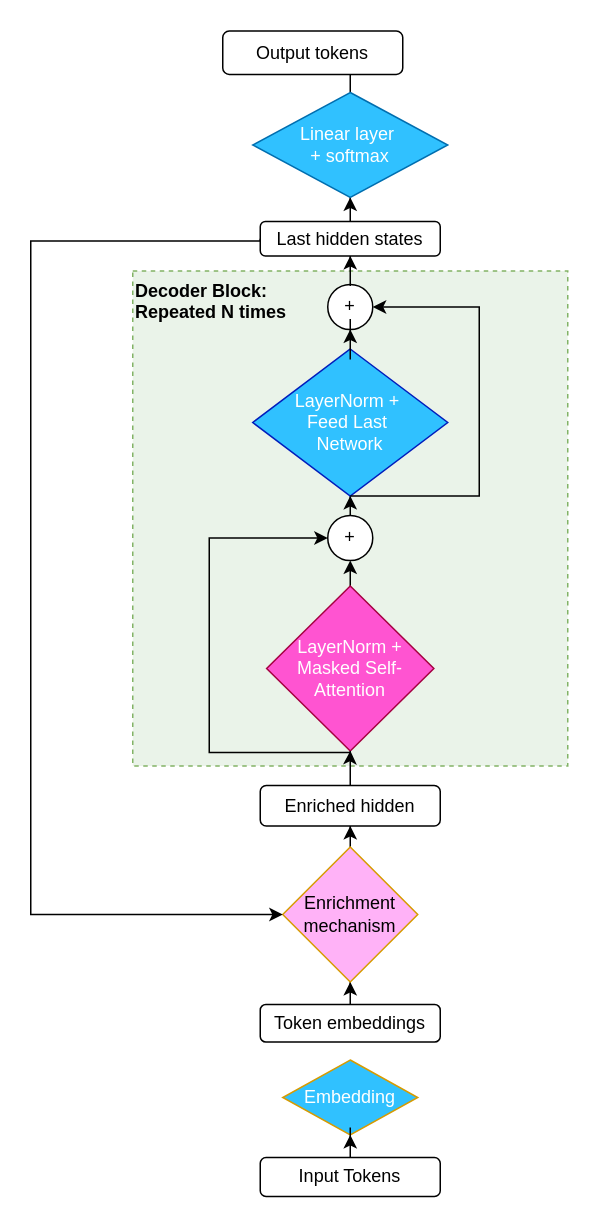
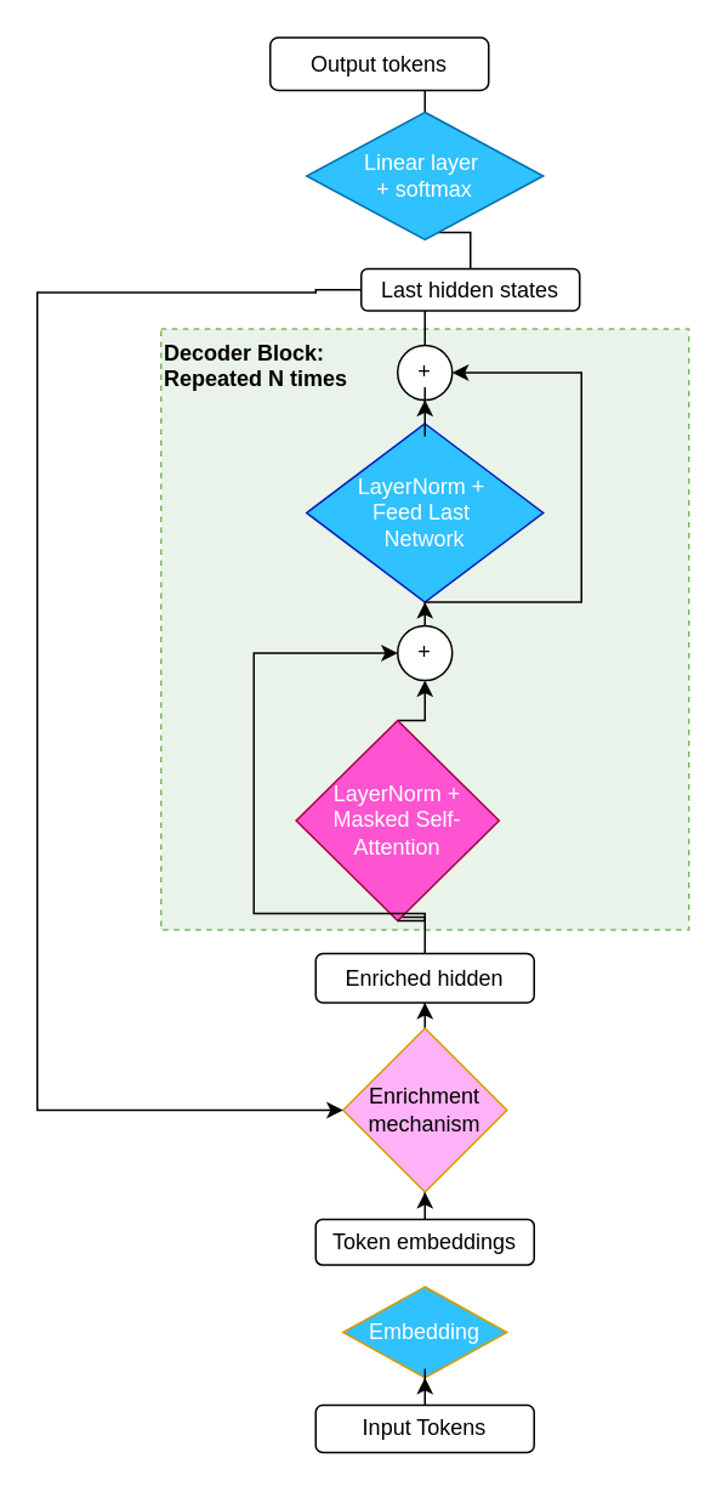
  <mxCell id="0" />
  <mxCell id="1" parent="0" />
  <mxCell id="2" value="Decoder Block:&lt;div&gt;Repeated N times&lt;/div&gt;" style="rounded=0;whiteSpace=wrap;html=1;fillColor=#d5e8d4;strokeColor=#82b366;dashed=1;verticalAlign=top;fontStyle=1;fillOpacity=50;strokeOpacity=100;align=left;" parent="1" vertex="1"><mxGeometry x="88" y="180" width="290" height="330" as="geometry" /></mxCell>
  <mxCell id="3" value="" style="edgeStyle=orthogonalEdgeStyle;rounded=0;orthogonalLoop=1;jettySize=auto;html=1;" parent="1" source="4" target="6" edge="1"><mxGeometry relative="1" as="geometry" /></mxCell>
  <mxCell id="4" value="Token embeddings" style="rounded=1;whiteSpace=wrap;html=1;" parent="1" vertex="1"><mxGeometry x="173" y="669" width="120" height="25" as="geometry" /></mxCell>
  <mxCell id="5" value="" style="edgeStyle=orthogonalEdgeStyle;rounded=0;orthogonalLoop=1;jettySize=auto;html=1;" parent="1" source="6" target="8" edge="1"><mxGeometry relative="1" as="geometry" /></mxCell>
  <mxCell id="6" value="Enrichment mechanism" style="rhombus;whiteSpace=wrap;html=1;fillColor=#FFB2F7;strokeColor=#d79b00;" parent="1" vertex="1"><mxGeometry x="188" y="564" width="90" height="90" as="geometry" /></mxCell>
  <mxCell id="7" value="" style="edgeStyle=orthogonalEdgeStyle;rounded=0;orthogonalLoop=1;jettySize=auto;html=1;" parent="1" source="8" target="10" edge="1"><mxGeometry relative="1" as="geometry" /></mxCell>
  <mxCell id="8" value="Enriched hidden" style="rounded=1;whiteSpace=wrap;html=1;" parent="1" vertex="1"><mxGeometry x="173" y="523" width="120" height="27" as="geometry" /></mxCell>
  <mxCell id="9" style="edgeStyle=orthogonalEdgeStyle;rounded=0;orthogonalLoop=1;jettySize=auto;html=1;exitX=0.5;exitY=0;exitDx=0;exitDy=0;entryX=0.5;entryY=1;entryDx=0;entryDy=0;" parent="1" source="10" target="12" edge="1"><mxGeometry relative="1" as="geometry" /></mxCell>
- <mxCell id="10" value="LayerNorm + Masked Self-Attention" style="rhombus;whiteSpace=wrap;html=1;fillColor=#FF54D1;strokeColor=#A50040;fontColor=#ffffff;" parent="1" vertex="1"><mxGeometry x="177.25" y="390" width="111.5" height="110" as="geometry" /></mxCell>
+ <mxCell id="10" value="LayerNorm + Masked Self-Attention" style="rhombus;whiteSpace=wrap;html=1;fillColor=#FF54D1;strokeColor=#A50040;fontColor=#ffffff;" parent="1" vertex="1"><mxGeometry x="162.25" y="395" width="111.5" height="110" as="geometry" /></mxCell>
  <mxCell id="11" value="" style="edgeStyle=orthogonalEdgeStyle;rounded=0;orthogonalLoop=1;jettySize=auto;html=1;" parent="1" source="12" target="13" edge="1"><mxGeometry relative="1" as="geometry" /></mxCell>
  <mxCell id="12" value="+" style="ellipse;whiteSpace=wrap;html=1;" parent="1" vertex="1"><mxGeometry x="218" y="343" width="30" height="30" as="geometry" /></mxCell>
  <mxCell id="13" value="LayerNorm +&amp;nbsp;&lt;div&gt;Feed Last&amp;nbsp;&lt;div&gt;Network&lt;/div&gt;&lt;/div&gt;" style="rhombus;whiteSpace=wrap;html=1;fillColor=#30C1FF;strokeColor=#001DBC;fontColor=#ffffff;" parent="1" vertex="1"><mxGeometry x="168" y="232" width="130" height="98" as="geometry" /></mxCell>
  <mxCell id="14" value="+" style="ellipse;whiteSpace=wrap;html=1;" parent="1" vertex="1"><mxGeometry x="218" y="189" width="30" height="30" as="geometry" /></mxCell>
  <mxCell id="15" value="" style="edgeStyle=orthogonalEdgeStyle;rounded=0;orthogonalLoop=1;jettySize=auto;html=1;" parent="1" source="13" target="14" edge="1"><mxGeometry relative="1" as="geometry" /></mxCell>
  <mxCell id="16" value="" style="endArrow=classic;html=1;rounded=0;entryX=0;entryY=0.5;entryDx=0;entryDy=0;edgeStyle=orthogonalEdgeStyle;exitX=0.5;exitY=1;exitDx=0;exitDy=0;" parent="1" source="10" target="12" edge="1"><mxGeometry width="50" height="50" relative="1" as="geometry"><mxPoint x="233" y="464" as="sourcePoint" /><mxPoint x="218" y="330" as="targetPoint" /><Array as="points"><mxPoint x="233" y="501" /><mxPoint x="139" y="501" /><mxPoint x="139" y="358" /></Array></mxGeometry></mxCell>
  <mxCell id="17" value="" style="endArrow=classic;html=1;rounded=0;entryX=1;entryY=0.5;entryDx=0;entryDy=0;edgeStyle=orthogonalEdgeStyle;exitX=0.5;exitY=1;exitDx=0;exitDy=0;" parent="1" source="13" target="14" edge="1"><mxGeometry width="50" height="50" relative="1" as="geometry"><mxPoint x="469" y="340" as="sourcePoint" /><mxPoint x="248" y="226" as="targetPoint" /><Array as="points"><mxPoint x="319" y="330" /><mxPoint x="319" y="204" /></Array></mxGeometry></mxCell>
  <mxCell id="18" value="" style="edgeStyle=orthogonalEdgeStyle;rounded=0;orthogonalLoop=1;jettySize=auto;html=1;" parent="1" source="14" target="21" edge="1"><mxGeometry relative="1" as="geometry"><mxPoint x="233" y="290" as="sourcePoint" /></mxGeometry></mxCell>
  <mxCell id="19" value="" style="edgeStyle=orthogonalEdgeStyle;rounded=0;orthogonalLoop=1;jettySize=auto;html=1;" parent="1" source="21" target="23" edge="1"><mxGeometry relative="1" as="geometry" /></mxCell>
  <mxCell id="20" style="edgeStyle=orthogonalEdgeStyle;rounded=0;orthogonalLoop=1;jettySize=auto;html=1;exitX=0;exitY=0.5;exitDx=0;exitDy=0;entryX=0;entryY=0.5;entryDx=0;entryDy=0;" parent="1" target="6" edge="1" source="21"><mxGeometry relative="1" as="geometry"><mxPoint x="188" y="630.25" as="targetPoint" /><Array as="points"><mxPoint x="173" y="160" /><mxPoint x="20" y="160" /><mxPoint x="20" y="609" /></Array><mxPoint x="173" y="101.75" as="sourcePoint" /></mxGeometry></mxCell>
- <mxCell id="21" value="Last hidden states" style="rounded=1;whiteSpace=wrap;html=1;" parent="1" vertex="1"><mxGeometry x="173" y="147" width="120" height="23" as="geometry" /></mxCell>
+ <mxCell id="21" value="Last hidden states" style="rounded=1;whiteSpace=wrap;html=1;" parent="1" vertex="1"><mxGeometry x="198" y="147" width="120" height="23" as="geometry" /></mxCell>
  <mxCell id="22" value="" style="edgeStyle=orthogonalEdgeStyle;rounded=0;orthogonalLoop=1;jettySize=auto;html=1;" parent="1" source="23" target="24" edge="1"><mxGeometry relative="1" as="geometry" /></mxCell>
  <mxCell id="23" value="Linear layer&amp;nbsp;&lt;div&gt;+ softmax&lt;/div&gt;" style="rhombus;whiteSpace=wrap;html=1;rounded=0;fillColor=#30C1FF;fontColor=#ffffff;strokeColor=#006EAF;" parent="1" vertex="1"><mxGeometry x="168" y="61" width="130" height="70" as="geometry" /></mxCell>
  <mxCell id="24" value="Output tokens" style="whiteSpace=wrap;html=1;rounded=1;" parent="1" vertex="1"><mxGeometry x="148" y="20" width="120" height="29" as="geometry" /></mxCell>
  <mxCell id="25" value="Embedding" style="rhombus;whiteSpace=wrap;html=1;fillColor=#30C1FF;strokeColor=#d79b00;fontColor=#FFFFFF;" parent="1" vertex="1"><mxGeometry x="188" y="706" width="90" height="50" as="geometry" /></mxCell>
  <mxCell id="26" value="" style="edgeStyle=orthogonalEdgeStyle;rounded=0;orthogonalLoop=1;jettySize=auto;html=1;" parent="1" source="27" target="25" edge="1"><mxGeometry relative="1" as="geometry" /></mxCell>
  <mxCell id="27" value="Input Tokens" style="rounded=1;whiteSpace=wrap;html=1;" parent="1" vertex="1"><mxGeometry x="173" y="771" width="120" height="26" as="geometry" /></mxCell>
